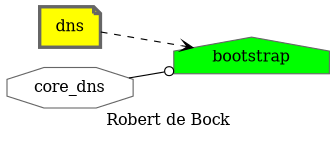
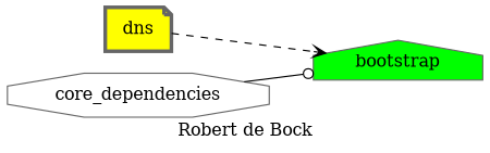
  digraph {
    label="Robert de Bock"
    rankdir=LR
    node [color=gray40 style=filled]
    edge [color=black]
    bootstrap [fillcolor=green shape=house]
    dns [fillcolor=yellow penwidth=3 shape=note]
-   core_dependencies [shape=octagon label=core_dns style=""]
+   core_dependencies [shape=octagon style=""]
    dns -> bootstrap [arrowhead=vee style=dashed]
    core_dependencies -> bootstrap [arrowhead=odot style=solid]
  }
